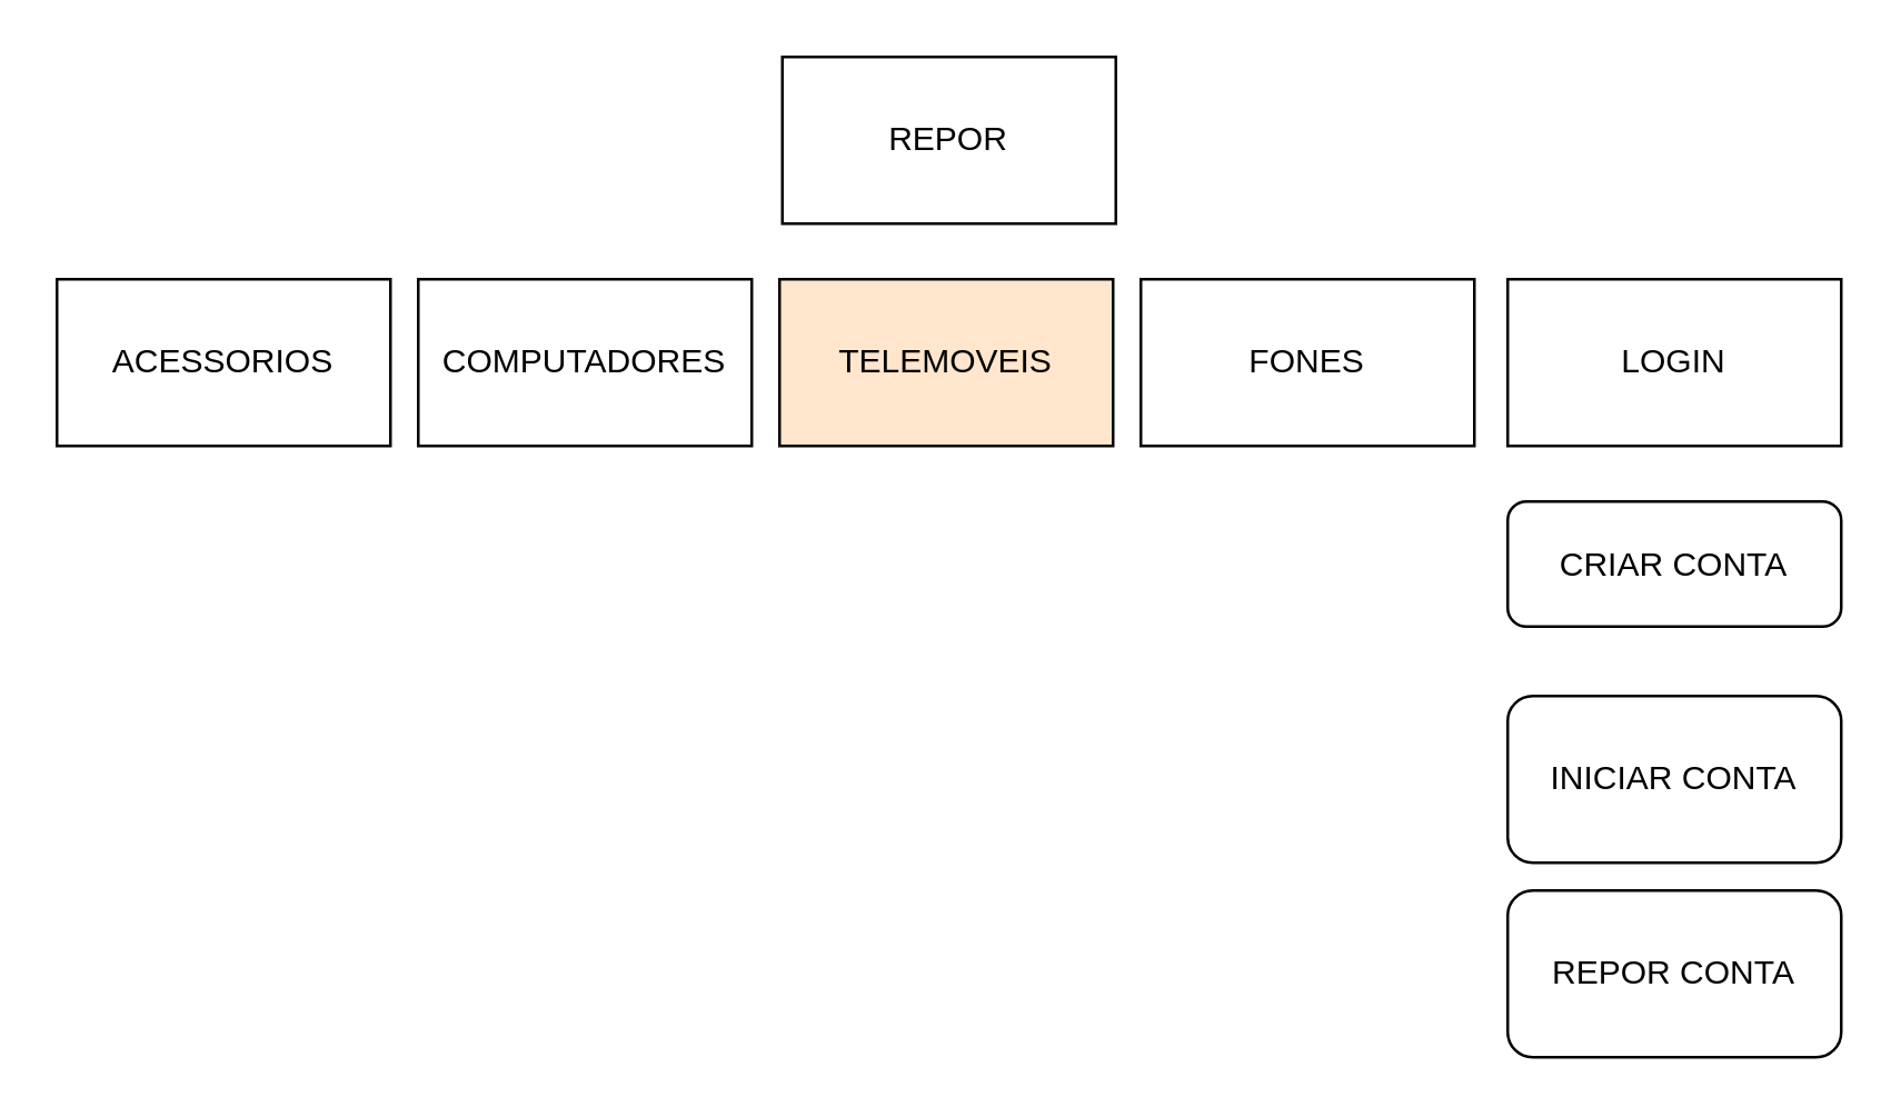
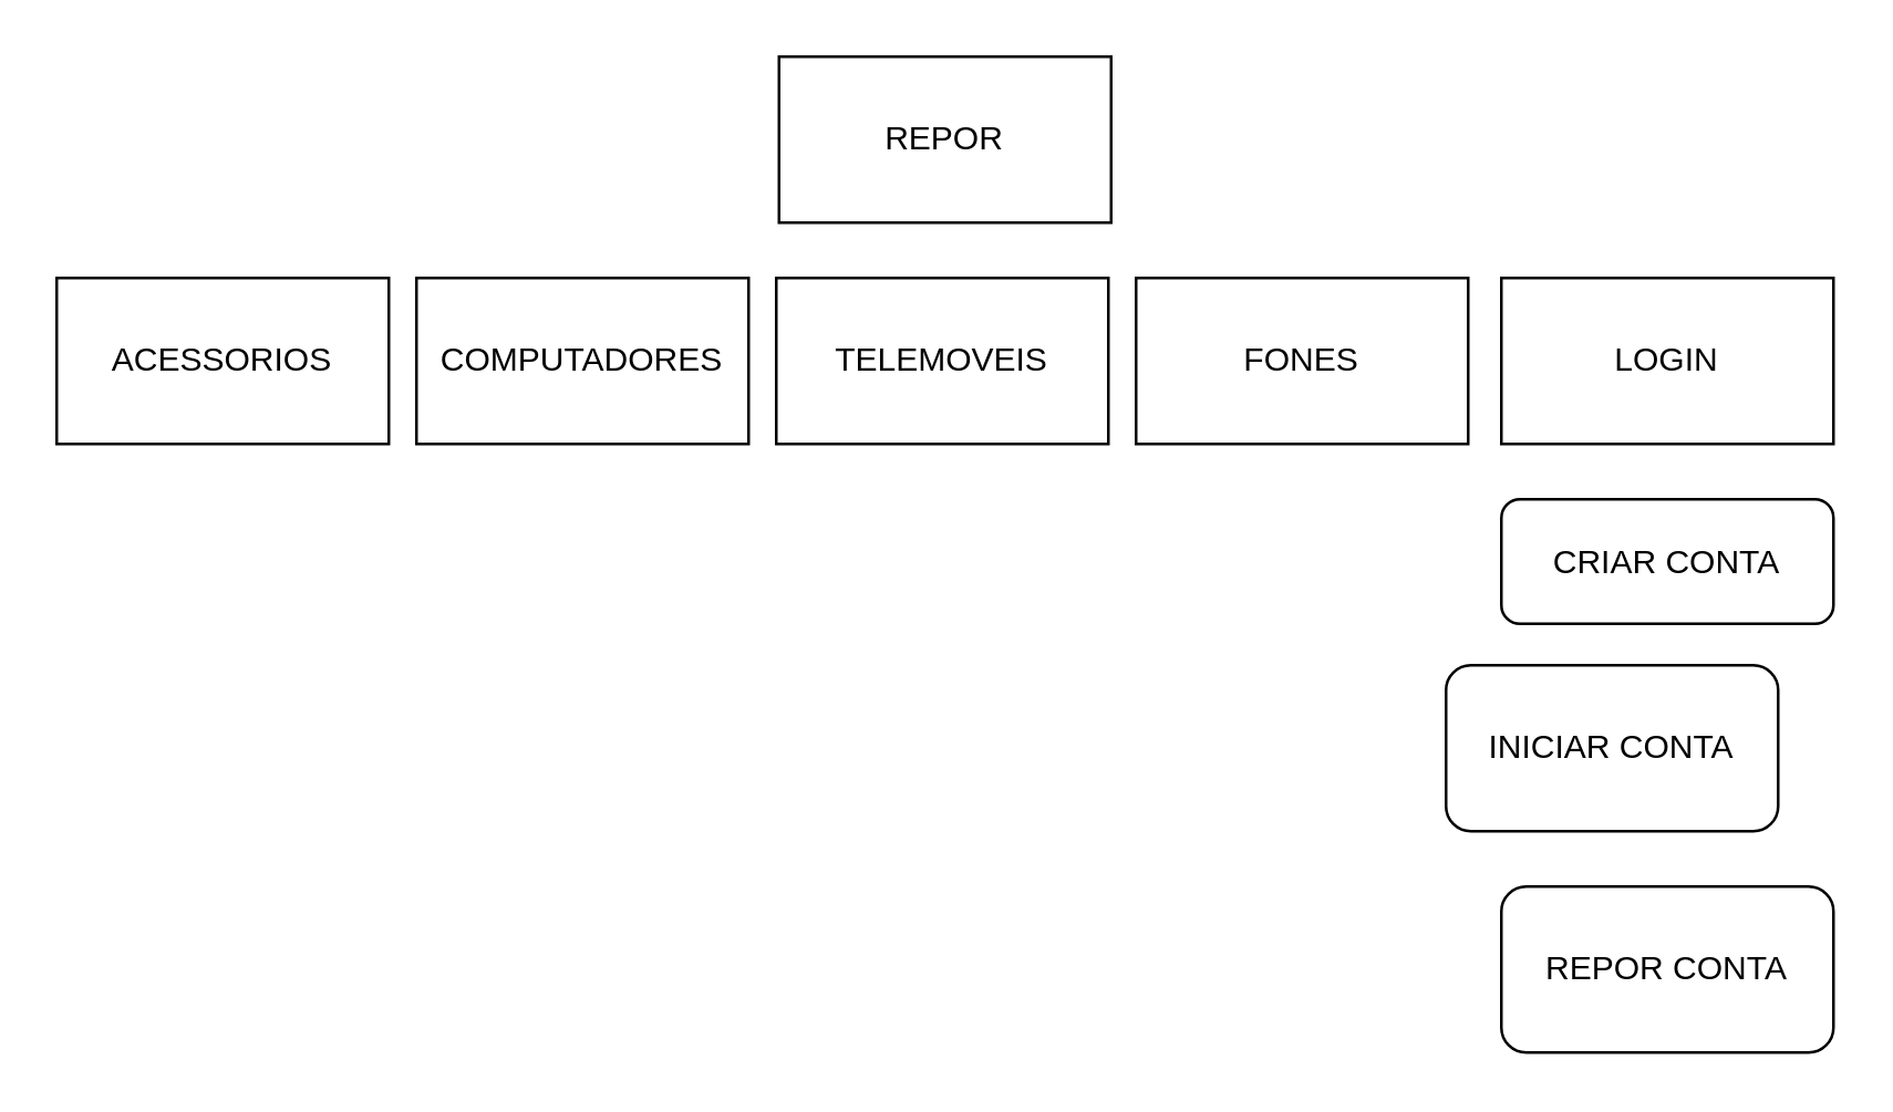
  <mxCell id="0" />
  <mxCell id="1" parent="0" />
  <mxCell id="2" value="REPOR" style="rounded=0;whiteSpace=wrap;html=1;" vertex="1" parent="1"><mxGeometry x="281" y="20" width="120" height="60" as="geometry" /></mxCell>
  <mxCell id="3" value="FONES" style="rounded=0;whiteSpace=wrap;html=1;" vertex="1" parent="1"><mxGeometry x="410" y="100" width="120" height="60" as="geometry" /></mxCell>
- <mxCell id="4" value="TELEMOVEIS" style="rounded=0;whiteSpace=wrap;html=1;fillColor=#ffe6cc;" vertex="1" parent="1"><mxGeometry x="280" y="100" width="120" height="60" as="geometry" /></mxCell>
+ <mxCell id="4" value="TELEMOVEIS" style="rounded=0;whiteSpace=wrap;html=1;" vertex="1" parent="1"><mxGeometry x="280" y="100" width="120" height="60" as="geometry" /></mxCell>
  <mxCell id="5" value="COMPUTADORES" style="rounded=0;whiteSpace=wrap;html=1;" vertex="1" parent="1"><mxGeometry x="150" y="100" width="120" height="60" as="geometry" /></mxCell>
  <mxCell id="6" value="ACESSORIOS" style="rounded=0;whiteSpace=wrap;html=1;" vertex="1" parent="1"><mxGeometry x="20" y="100" width="120" height="60" as="geometry" /></mxCell>
  <mxCell id="7" value="LOGIN" style="rounded=0;whiteSpace=wrap;html=1;" vertex="1" parent="1"><mxGeometry x="542" y="100" width="120" height="60" as="geometry" /></mxCell>
  <mxCell id="8" value="CRIAR CONTA" style="rounded=1;whiteSpace=wrap;html=1;" vertex="1" parent="1"><mxGeometry x="542" y="180" width="120" height="45" as="geometry" /></mxCell>
- <mxCell id="9" value="INICIAR CONTA" style="rounded=1;whiteSpace=wrap;html=1;" vertex="1" parent="1"><mxGeometry x="542" y="250" width="120" height="60" as="geometry" /></mxCell>
+ <mxCell id="9" value="INICIAR CONTA" style="rounded=1;whiteSpace=wrap;html=1;" vertex="1" parent="1"><mxGeometry x="522" y="240" width="120" height="60" as="geometry" /></mxCell>
  <mxCell id="10" value="REPOR CONTA" style="rounded=1;whiteSpace=wrap;html=1;" vertex="1" parent="1"><mxGeometry x="542" y="320" width="120" height="60" as="geometry" /></mxCell>
